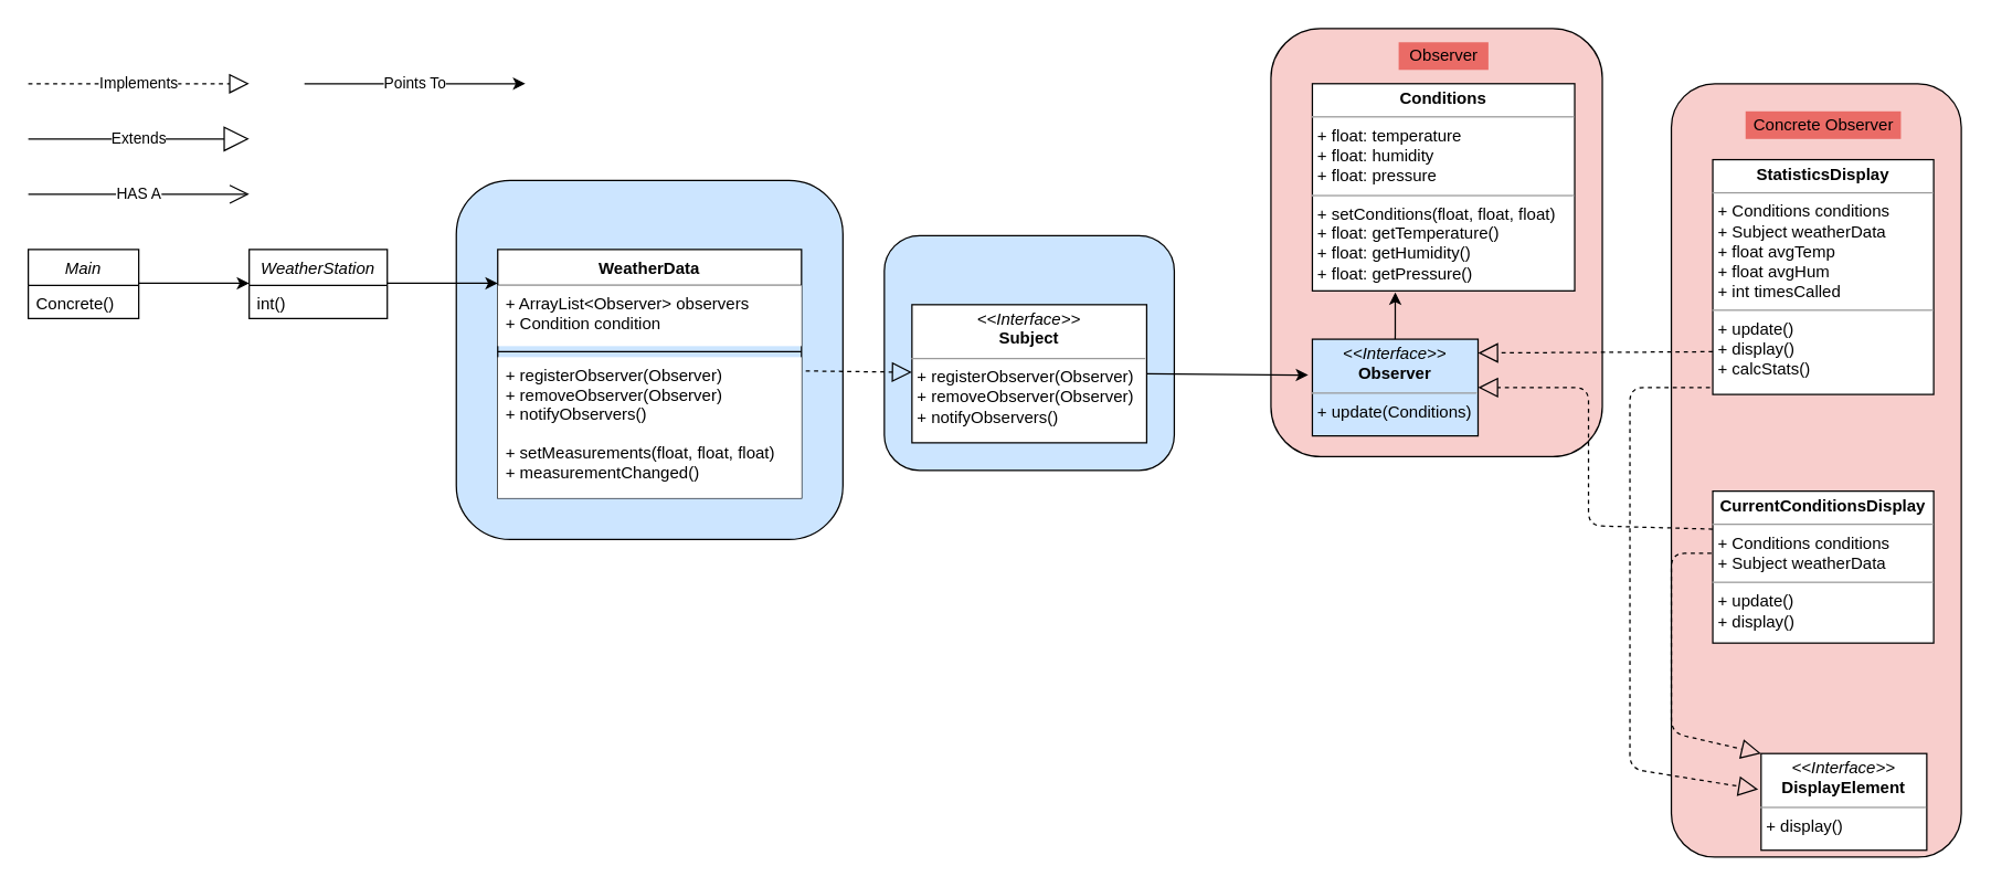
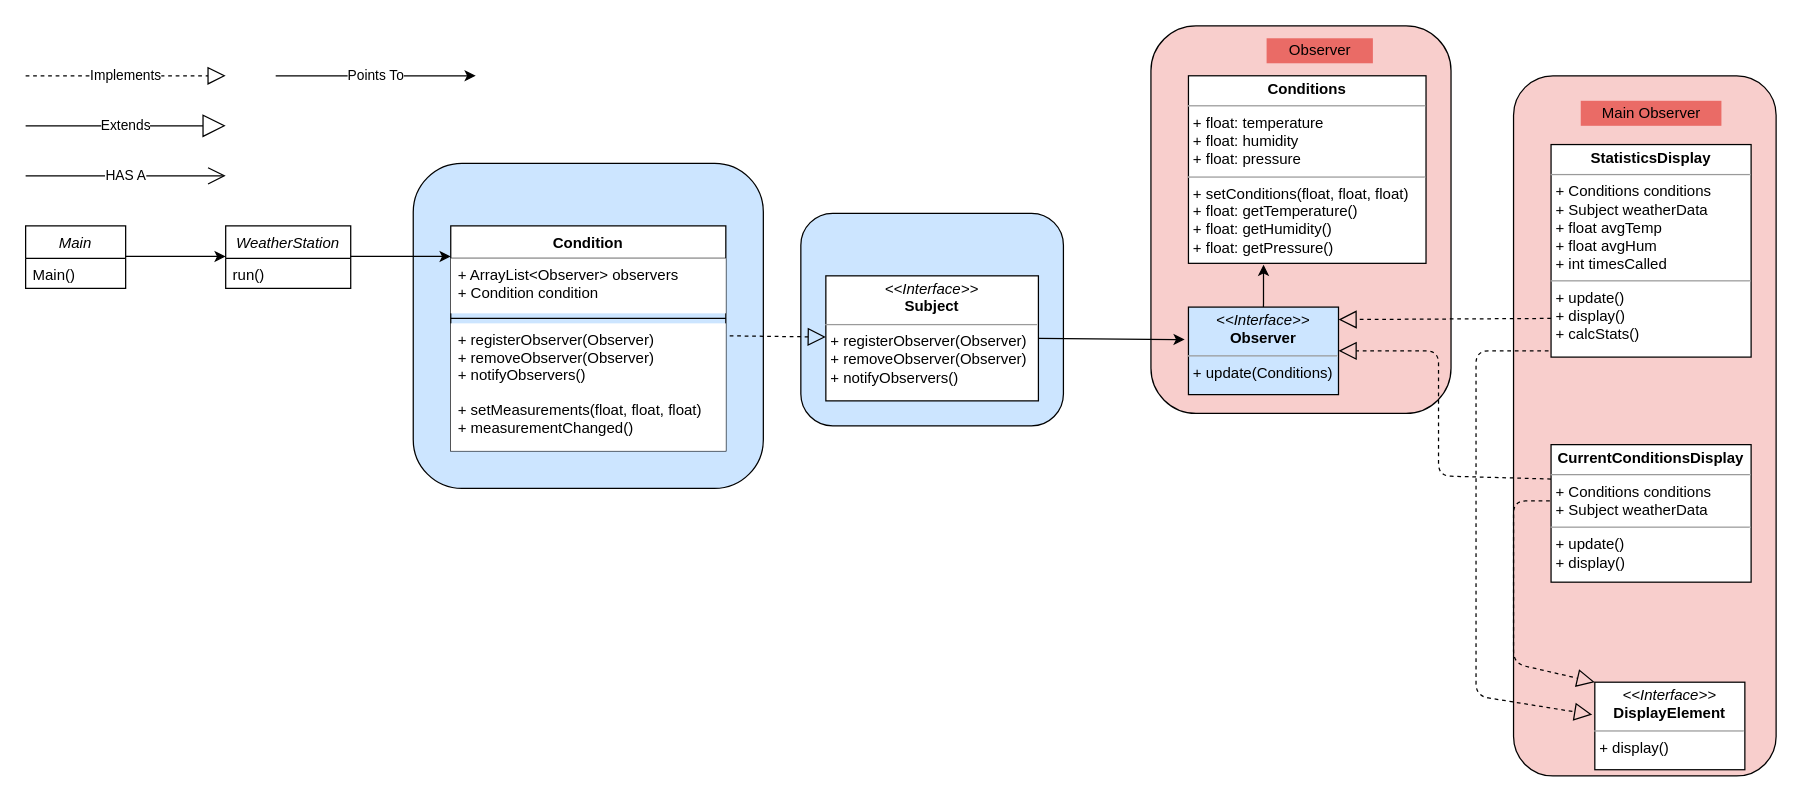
  <mxCell id="0" />
  <mxCell id="1" parent="0" />
  <mxCell id="2" value="" style="rounded=1;whiteSpace=wrap;html=1;labelBackgroundColor=none;fillColor=#F8CECC;" vertex="1" parent="1"><mxGeometry x="1210" y="60" width="210" height="560" as="geometry" /></mxCell>
  <mxCell id="3" value="" style="rounded=1;whiteSpace=wrap;html=1;labelBackgroundColor=none;fillColor=#F8CECC;" vertex="1" parent="1"><mxGeometry x="920" width="240" height="310" as="geometry" y="20" /></mxCell>
  <mxCell id="4" value="" style="rounded=1;whiteSpace=wrap;html=1;labelBackgroundColor=none;fillColor=#CCE5FF;" vertex="1" parent="1"><mxGeometry x="640" y="170" width="210" height="170" as="geometry" /></mxCell>
  <mxCell id="5" value="" style="rounded=1;whiteSpace=wrap;html=1;labelBackgroundColor=none;fillColor=#CCE5FF;" vertex="1" parent="1"><mxGeometry x="330" y="130" width="280" height="260" as="geometry" /></mxCell>
  <mxCell id="6" value="Implements" style="endArrow=block;dashed=1;endFill=0;endSize=12;html=1;" parent="1" edge="1"><mxGeometry width="160" relative="1" as="geometry"><mxPoint x="20" y="60" as="sourcePoint" /><mxPoint x="180" y="60" as="targetPoint" /></mxGeometry></mxCell>
  <mxCell id="7" value="Extends" style="endArrow=block;endSize=16;endFill=0;html=1;" parent="1" edge="1"><mxGeometry width="160" relative="1" as="geometry"><mxPoint x="20" y="100" as="sourcePoint" /><mxPoint x="180" y="100" as="targetPoint" /></mxGeometry></mxCell>
  <mxCell id="8" value="HAS A" style="endArrow=open;endFill=1;endSize=12;html=1;" parent="1" edge="1"><mxGeometry width="160" relative="1" as="geometry"><mxPoint x="20" y="140" as="sourcePoint" /><mxPoint x="180" y="140" as="targetPoint" /></mxGeometry></mxCell>
  <mxCell id="9" value="Main" style="swimlane;fontStyle=2;align=center;verticalAlign=top;childLayout=stackLayout;horizontal=1;startSize=26;horizontalStack=0;resizeParent=1;resizeLast=0;collapsible=1;marginBottom=0;rounded=0;shadow=0;strokeWidth=1;" parent="1" vertex="1"><mxGeometry x="20" y="180" width="80" height="50" as="geometry"><mxRectangle x="230" y="140" width="160" height="26" as="alternateBounds" /></mxGeometry></mxCell>
- <mxCell id="10" value="Concrete()" style="text;align=left;verticalAlign=top;spacingLeft=4;spacingRight=4;overflow=hidden;rotatable=0;points=[[0,0.5],[1,0.5]];portConstraint=eastwest;" parent="9" vertex="1"><mxGeometry y="26" width="80" height="22" as="geometry" /></mxCell>
+ <mxCell id="10" value="Main()" style="text;align=left;verticalAlign=top;spacingLeft=4;spacingRight=4;overflow=hidden;rotatable=0;points=[[0,0.5],[1,0.5]];portConstraint=eastwest;" parent="9" vertex="1"><mxGeometry y="26" width="80" height="22" as="geometry" /></mxCell>
  <mxCell id="11" value="WeatherStation" style="swimlane;fontStyle=2;align=center;verticalAlign=top;childLayout=stackLayout;horizontal=1;startSize=26;horizontalStack=0;resizeParent=1;resizeLast=0;collapsible=1;marginBottom=0;rounded=0;shadow=0;strokeWidth=1;" vertex="1" parent="1"><mxGeometry x="180" y="180" width="100" height="50" as="geometry"><mxRectangle x="230" y="140" width="160" height="26" as="alternateBounds" /></mxGeometry></mxCell>
- <mxCell id="12" value="int()" style="text;align=left;verticalAlign=top;spacingLeft=4;spacingRight=4;overflow=hidden;rotatable=0;points=[[0,0.5],[1,0.5]];portConstraint=eastwest;" vertex="1" parent="11"><mxGeometry y="26" width="100" height="22" as="geometry" /></mxCell>
+ <mxCell id="12" value="run()" style="text;align=left;verticalAlign=top;spacingLeft=4;spacingRight=4;overflow=hidden;rotatable=0;points=[[0,0.5],[1,0.5]];portConstraint=eastwest;" vertex="1" parent="11"><mxGeometry y="26" width="100" height="22" as="geometry" /></mxCell>
  <mxCell id="13" value="" style="endArrow=classic;html=1;" edge="1" parent="1"><mxGeometry width="50" height="50" relative="1" as="geometry"><mxPoint x="100" y="204.5" as="sourcePoint" /><mxPoint x="180" y="204.5" as="targetPoint" /></mxGeometry></mxCell>
- <mxCell id="14" value="WeatherData" style="swimlane;fontStyle=1;align=center;verticalAlign=top;childLayout=stackLayout;horizontal=1;startSize=26;horizontalStack=0;resizeParent=1;resizeParentMax=0;resizeLast=0;collapsible=1;marginBottom=0;labelBackgroundColor=#ffffff;fillColor=#FFFFFF;" vertex="1" parent="1"><mxGeometry x="360" y="180" width="220" height="180" as="geometry" /></mxCell>
+ <mxCell id="14" value="Condition" style="swimlane;fontStyle=1;align=center;verticalAlign=top;childLayout=stackLayout;horizontal=1;startSize=26;horizontalStack=0;resizeParent=1;resizeParentMax=0;resizeLast=0;collapsible=1;marginBottom=0;labelBackgroundColor=#ffffff;fillColor=#FFFFFF;" vertex="1" parent="1"><mxGeometry x="360" y="180" width="220" height="180" as="geometry" /></mxCell>
  <mxCell id="15" value="+ ArrayList&lt;Observer&gt; observers&#10;+ Condition condition" style="text;align=left;verticalAlign=top;spacingLeft=4;spacingRight=4;overflow=hidden;rotatable=0;points=[[0,0.5],[1,0.5]];portConstraint=eastwest;fillColor=#FFFFFF;" vertex="1" parent="14"><mxGeometry y="26" width="220" height="44" as="geometry" /></mxCell>
  <mxCell id="16" value="" style="line;strokeWidth=1;align=left;verticalAlign=middle;spacingTop=-1;spacingLeft=3;spacingRight=3;rotatable=0;labelPosition=right;points=[];portConstraint=eastwest;fillColor=#FFFFFF;" vertex="1" parent="14"><mxGeometry y="70" width="220" height="8" as="geometry" /></mxCell>
  <mxCell id="17" value="+ registerObserver(Observer)&#10;+ removeObserver(Observer)&#10;+ notifyObservers()&#10;&#10;+ setMeasurements(float, float, float)&#10;+ measurementChanged()" style="text;align=left;verticalAlign=top;spacingLeft=4;spacingRight=4;overflow=hidden;rotatable=0;points=[[0,0.5],[1,0.5]];portConstraint=eastwest;fillColor=#FFFFFF;" vertex="1" parent="14"><mxGeometry y="78" width="220" height="102" as="geometry" /></mxCell>
  <mxCell id="18" value="" style="endArrow=classic;html=1;" edge="1" parent="1"><mxGeometry width="50" height="50" relative="1" as="geometry"><mxPoint x="280" y="204.5" as="sourcePoint" /><mxPoint x="360" y="204.5" as="targetPoint" /></mxGeometry></mxCell>
  <mxCell id="19" value="" style="endArrow=block;dashed=1;endFill=0;endSize=12;html=1;exitX=1.014;exitY=0.098;exitDx=0;exitDy=0;exitPerimeter=0;" edge="1" parent="1" source="17" target="20"><mxGeometry width="160" relative="1" as="geometry"><mxPoint x="580" y="204.5" as="sourcePoint" /><mxPoint x="660" y="205" as="targetPoint" /></mxGeometry></mxCell>
  <mxCell id="20" value="&lt;p style=&quot;margin: 0px ; margin-top: 4px ; text-align: center&quot;&gt;&lt;i&gt;&amp;lt;&amp;lt;Interface&amp;gt;&amp;gt;&lt;/i&gt;&lt;br&gt;&lt;b&gt;Subject&lt;/b&gt;&lt;/p&gt;&lt;hr size=&quot;1&quot;&gt;&lt;p style=&quot;margin: 0px ; margin-left: 4px&quot;&gt;&lt;span&gt;+ registerObserver(Observer)&lt;/span&gt;&lt;/p&gt;&lt;p style=&quot;margin: 0px ; margin-left: 4px&quot;&gt;&lt;span&gt;+ removeObserver(Observer)&lt;/span&gt;&lt;/p&gt;&lt;p style=&quot;margin: 0px ; margin-left: 4px&quot;&gt;&lt;span&gt;+ notifyObservers()&lt;/span&gt;&lt;/p&gt;" style="verticalAlign=top;align=left;overflow=fill;fontSize=12;fontFamily=Helvetica;html=1;fillColor=#FFFFFF;" vertex="1" parent="1"><mxGeometry x="660" y="220" width="170" height="100" as="geometry" /></mxCell>
  <mxCell id="21" value="&lt;p style=&quot;margin: 0px ; margin-top: 4px ; text-align: center&quot;&gt;&lt;i&gt;&amp;lt;&amp;lt;Interface&amp;gt;&amp;gt;&lt;/i&gt;&lt;br&gt;&lt;b&gt;Observer&lt;/b&gt;&lt;/p&gt;&lt;hr size=&quot;1&quot;&gt;&lt;p style=&quot;margin: 0px ; margin-left: 4px&quot;&gt;&lt;span&gt;+ update(Conditions)&lt;/span&gt;&lt;/p&gt;" style="verticalAlign=top;align=left;overflow=fill;fontSize=12;fontFamily=Helvetica;html=1;fillColor=#cce5ff;" vertex="1" parent="1"><mxGeometry x="950" y="245" width="120" height="70" as="geometry" /></mxCell>
  <mxCell id="22" value="&lt;p style=&quot;margin: 0px ; margin-top: 4px ; text-align: center&quot;&gt;&lt;i&gt;&amp;lt;&amp;lt;Interface&amp;gt;&amp;gt;&lt;/i&gt;&lt;br&gt;&lt;b&gt;DisplayElement&lt;/b&gt;&lt;/p&gt;&lt;hr size=&quot;1&quot;&gt;&lt;p style=&quot;margin: 0px ; margin-left: 4px&quot;&gt;&lt;span&gt;+ display()&lt;/span&gt;&lt;/p&gt;" style="verticalAlign=top;align=left;overflow=fill;fontSize=12;fontFamily=Helvetica;html=1;fillColor=#FFFFFF;" vertex="1" parent="1"><mxGeometry x="1275" y="545" width="120" height="70" as="geometry" /></mxCell>
  <mxCell id="23" value="&lt;p style=&quot;margin: 0px ; margin-top: 4px ; text-align: center&quot;&gt;&lt;b&gt;Conditions&lt;/b&gt;&lt;/p&gt;&lt;hr size=&quot;1&quot;&gt;&lt;p style=&quot;margin: 0px ; margin-left: 4px&quot;&gt;+ float: temperature&lt;/p&gt;&lt;p style=&quot;margin: 0px ; margin-left: 4px&quot;&gt;+ float: humidity&lt;/p&gt;&lt;p style=&quot;margin: 0px ; margin-left: 4px&quot;&gt;+ float: pressure&lt;/p&gt;&lt;hr size=&quot;1&quot;&gt;&lt;p style=&quot;margin: 0px ; margin-left: 4px&quot;&gt;+ setConditions(float, float, float)&lt;/p&gt;&lt;p style=&quot;margin: 0px ; margin-left: 4px&quot;&gt;+ float: getTemperature()&lt;/p&gt;&lt;p style=&quot;margin: 0px ; margin-left: 4px&quot;&gt;+ float: getHumidity()&lt;/p&gt;&lt;p style=&quot;margin: 0px ; margin-left: 4px&quot;&gt;+ float: getPressure()&lt;/p&gt;" style="verticalAlign=top;align=left;overflow=fill;fontSize=12;fontFamily=Helvetica;html=1;fillColor=#FFFFFF;" vertex="1" parent="1"><mxGeometry x="950" y="60" width="190" height="150" as="geometry" /></mxCell>
  <mxCell id="24" value="&lt;p style=&quot;margin: 0px ; margin-top: 4px ; text-align: center&quot;&gt;&lt;b&gt;StatisticsDisplay&lt;/b&gt;&lt;/p&gt;&lt;hr size=&quot;1&quot;&gt;&lt;p style=&quot;margin: 0px ; margin-left: 4px&quot;&gt;+ Conditions conditions&lt;/p&gt;&lt;p style=&quot;margin: 0px ; margin-left: 4px&quot;&gt;+ Subject weatherData&lt;/p&gt;&lt;p style=&quot;margin: 0px ; margin-left: 4px&quot;&gt;+ float avgTemp&lt;/p&gt;&lt;p style=&quot;margin: 0px ; margin-left: 4px&quot;&gt;+ float avgHum&lt;/p&gt;&lt;p style=&quot;margin: 0px ; margin-left: 4px&quot;&gt;+ int timesCalled&lt;/p&gt;&lt;hr size=&quot;1&quot;&gt;&lt;p style=&quot;margin: 0px ; margin-left: 4px&quot;&gt;+ update()&lt;/p&gt;&lt;p style=&quot;margin: 0px ; margin-left: 4px&quot;&gt;+ display()&lt;/p&gt;&lt;p style=&quot;margin: 0px ; margin-left: 4px&quot;&gt;+ calcStats()&lt;/p&gt;" style="verticalAlign=top;align=left;overflow=fill;fontSize=12;fontFamily=Helvetica;html=1;fillColor=#FFFFFF;" vertex="1" parent="1"><mxGeometry x="1240" y="115" width="160" height="170" as="geometry" /></mxCell>
  <mxCell id="25" value="&lt;p style=&quot;margin: 0px ; margin-top: 4px ; text-align: center&quot;&gt;&lt;b&gt;CurrentConditionsDisplay&lt;/b&gt;&lt;/p&gt;&lt;hr size=&quot;1&quot;&gt;&lt;p style=&quot;margin: 0px ; margin-left: 4px&quot;&gt;+ Conditions conditions&lt;/p&gt;&lt;p style=&quot;margin: 0px ; margin-left: 4px&quot;&gt;+ Subject weatherData&lt;/p&gt;&lt;hr size=&quot;1&quot;&gt;&lt;p style=&quot;margin: 0px ; margin-left: 4px&quot;&gt;+ update()&lt;/p&gt;&lt;p style=&quot;margin: 0px ; margin-left: 4px&quot;&gt;+ display()&lt;/p&gt;" style="verticalAlign=top;align=left;overflow=fill;fontSize=12;fontFamily=Helvetica;html=1;fillColor=#FFFFFF;" vertex="1" parent="1"><mxGeometry x="1240" y="355" width="160" height="110" as="geometry" /></mxCell>
  <mxCell id="26" value="" style="endArrow=block;dashed=1;endFill=0;endSize=12;html=1;exitX=-0.006;exitY=0.409;exitDx=0;exitDy=0;exitPerimeter=0;entryX=0;entryY=0;entryDx=0;entryDy=0;" edge="1" parent="1" source="25" target="22"><mxGeometry width="160" relative="1" as="geometry"><mxPoint x="1145" y="400" as="sourcePoint" /><mxPoint x="1070" y="399.5" as="targetPoint" /><Array as="points"><mxPoint x="1210" y="400" /><mxPoint x="1210" y="530" /></Array></mxGeometry></mxCell>
  <mxCell id="27" value="" style="endArrow=block;dashed=1;endFill=0;endSize=12;html=1;exitX=0;exitY=0.818;exitDx=0;exitDy=0;exitPerimeter=0;" edge="1" parent="1" source="24"><mxGeometry width="160" relative="1" as="geometry"><mxPoint x="1154.04" y="255.49" as="sourcePoint" /><mxPoint x="1070" y="255" as="targetPoint" /></mxGeometry></mxCell>
  <mxCell id="28" value="" style="endArrow=block;dashed=1;endFill=0;endSize=12;html=1;entryX=-0.017;entryY=0.371;entryDx=0;entryDy=0;entryPerimeter=0;" edge="1" parent="1" target="22"><mxGeometry width="160" relative="1" as="geometry"><mxPoint x="1238" y="280" as="sourcePoint" /><mxPoint x="1065" y="345" as="targetPoint" /><Array as="points"><mxPoint x="1180" y="280" /><mxPoint x="1180" y="556" /></Array></mxGeometry></mxCell>
  <mxCell id="29" value="" style="endArrow=block;dashed=1;endFill=0;endSize=12;html=1;exitX=0;exitY=0.25;exitDx=0;exitDy=0;entryX=1;entryY=0.5;entryDx=0;entryDy=0;" edge="1" parent="1" source="25" target="21"><mxGeometry width="160" relative="1" as="geometry"><mxPoint x="1165" y="265.93" as="sourcePoint" /><mxPoint x="1075" y="355" as="targetPoint" /><Array as="points"><mxPoint x="1150" y="380" /><mxPoint x="1150" y="280" /></Array></mxGeometry></mxCell>
  <mxCell id="30" value="" style="endArrow=classic;html=1;exitX=0.5;exitY=0;exitDx=0;exitDy=0;entryX=0.316;entryY=1.007;entryDx=0;entryDy=0;entryPerimeter=0;" edge="1" parent="1" source="21" target="23"><mxGeometry width="50" height="50" relative="1" as="geometry"><mxPoint x="810" y="300" as="sourcePoint" /><mxPoint x="1020" y="220" as="targetPoint" /></mxGeometry></mxCell>
  <mxCell id="31" value="" style="endArrow=classic;html=1;entryX=-0.025;entryY=0.371;entryDx=0;entryDy=0;exitX=1;exitY=0.5;exitDx=0;exitDy=0;entryPerimeter=0;" edge="1" parent="1" source="20" target="21"><mxGeometry width="50" height="50" relative="1" as="geometry"><mxPoint x="810" y="300" as="sourcePoint" /><mxPoint x="860" y="250" as="targetPoint" /></mxGeometry></mxCell>
- <mxCell id="32" value="Observer" style="text;html=1;align=center;verticalAlign=middle;whiteSpace=wrap;rounded=0;fillColor=#EA6B66;" vertex="1" parent="1"><mxGeometry x="1012.5" y="30" width="65" height="20" as="geometry" /></mxCell>
- <mxCell id="33" value="Concrete Observer" style="text;html=1;align=center;verticalAlign=middle;whiteSpace=wrap;rounded=0;fillColor=#EA6B66;" vertex="1" parent="1"><mxGeometry x="1263.75" y="80" width="112.5" height="20" as="geometry" /></mxCell>
+ <mxCell id="32" value="Observer" style="text;html=1;align=center;verticalAlign=middle;whiteSpace=wrap;rounded=0;fillColor=#EA6B66;" vertex="1" parent="1"><mxGeometry x="1012.5" y="30" width="85" height="20" as="geometry" /></mxCell>
+ <mxCell id="33" value="Main Observer" style="text;html=1;align=center;verticalAlign=middle;whiteSpace=wrap;rounded=0;fillColor=#EA6B66;" vertex="1" parent="1"><mxGeometry x="1263.75" y="80" width="112.5" height="20" as="geometry" /></mxCell>
  <mxCell id="34" value="Points To" style="endArrow=classic;html=1;" edge="1" parent="1"><mxGeometry width="50" height="50" relative="1" as="geometry"><mxPoint x="220" y="60" as="sourcePoint" /><mxPoint x="380" y="60" as="targetPoint" /></mxGeometry></mxCell>
